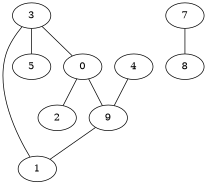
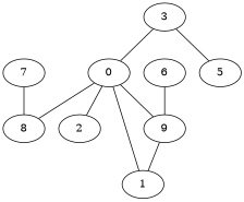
  graph {
    0
    2
    8
    9
    1
-   4
+   4 [label=6]
    3
    5
    7
    0 -- 2
+   0 -- 8
    0 -- 9
    9 -- 1
    4 -- 9
    3 -- 0
-   3 -- 1
+   0 -- 1
    3 -- 5
    7 -- 8
  }
